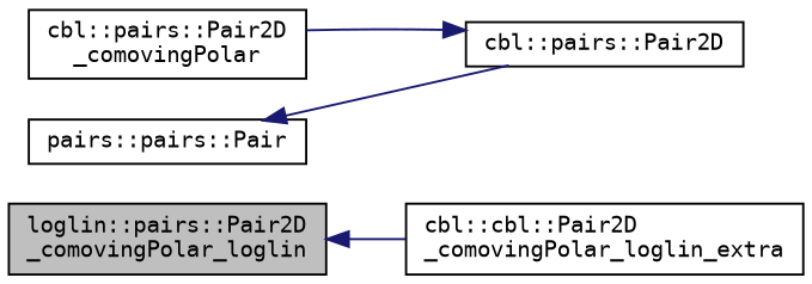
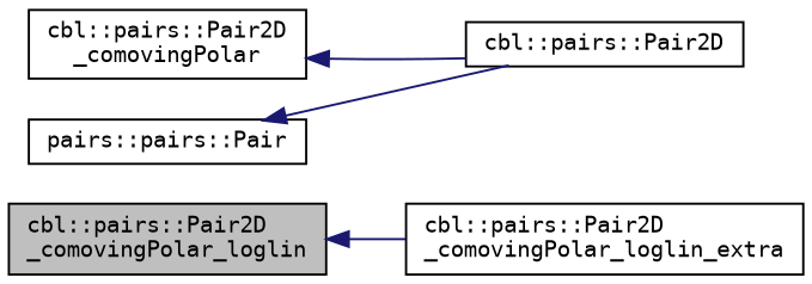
  digraph {
    fontname="DejaVu Sans Mono"
    rankdir=LR
    node [color=black fillcolor=white fontname="DejaVu Sans Mono" fontsize=10 shape=record style=filled]
    edge [color=midnightblue dir=back fontname="DejaVu Sans Mono" fontsize=10 labelfontname=Helvetica labelfontsize=10 style=solid]
-   n1 [fillcolor=grey75 fontcolor=black height=0.2 label="loglin::pairs::Pair2D\l_comovingPolar_loglin" width=0.4]
-   n2 [height=0.2 label="cbl::cbl::Pair2D\l_comovingPolar_loglin_extra" width=0.4]
+   n1 [fillcolor=grey75 fontcolor=black height=0.2 label="cbl::pairs::Pair2D\l_comovingPolar_loglin" width=0.4]
+   n2 [height=0.2 label="cbl::pairs::Pair2D\l_comovingPolar_loglin_extra" width=0.4]
    n3 [height=0.2 label="cbl::pairs::Pair2D\l_comovingPolar" width=0.4]
    n4 [height=0.2 label="cbl::pairs::Pair2D" width=0.4]
    n5 [height=0.2 label="pairs::pairs::Pair" width=0.4]
    n1 -> n2
-   n4 -> n3
+   n3 -> n4
    n5 -> n4
  }
